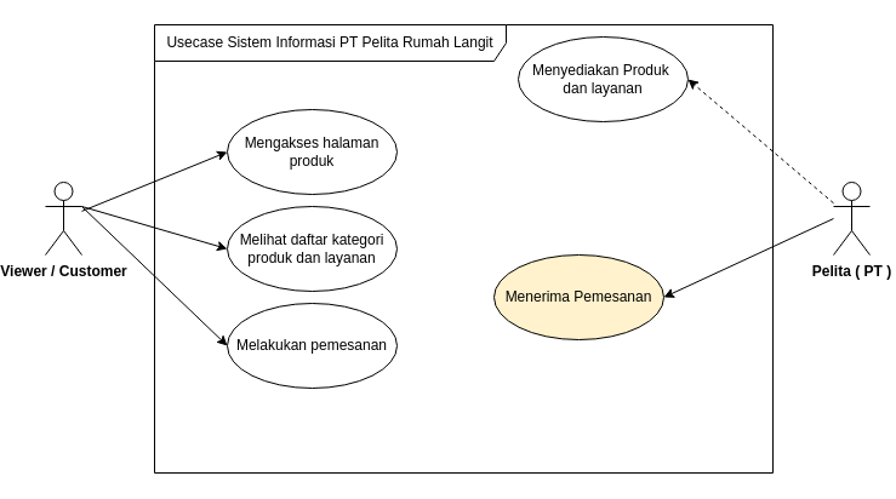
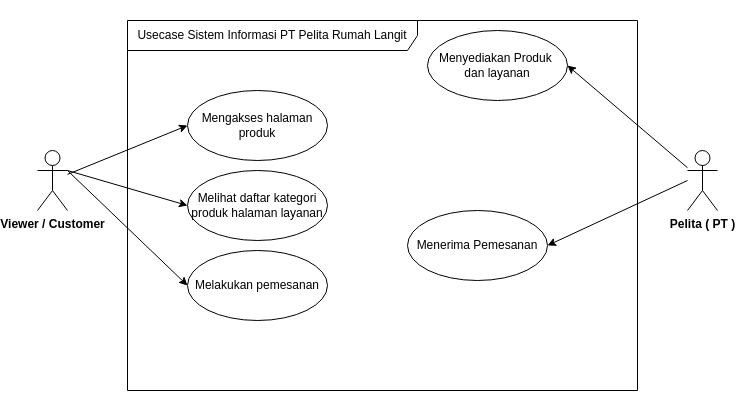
  <mxCell id="0" />
  <mxCell id="1" parent="0" />
  <mxCell id="2" value="&lt;b&gt;Viewer / Customer&lt;/b&gt;" style="shape=umlActor;verticalLabelPosition=bottom;verticalAlign=top;html=1;outlineConnect=0;" parent="1" vertex="1"><mxGeometry x="20" y="150" width="30" height="60" as="geometry" /></mxCell>
  <mxCell id="3" value="Usecase Sistem Informasi PT Pelita Rumah Langit" style="shape=umlFrame;whiteSpace=wrap;html=1;pointerEvents=0;width=290;height=30;" parent="1" vertex="1"><mxGeometry x="110" y="20" width="510" height="370" as="geometry" /></mxCell>
  <mxCell id="4" value="Mengakses halaman produk" style="ellipse;whiteSpace=wrap;html=1;" parent="1" vertex="1"><mxGeometry x="170" y="90" width="140" height="70" as="geometry" /></mxCell>
- <mxCell id="5" value="Melihat daftar kategori produk dan layanan" style="ellipse;whiteSpace=wrap;html=1;" parent="1" vertex="1"><mxGeometry x="170" y="170" width="140" height="70" as="geometry" /></mxCell>
+ <mxCell id="5" value="Melihat daftar kategori produk halaman layanan" style="ellipse;whiteSpace=wrap;html=1;" parent="1" vertex="1"><mxGeometry x="170" y="170" width="140" height="70" as="geometry" /></mxCell>
  <mxCell id="6" value="Melakukan pemesanan" style="ellipse;whiteSpace=wrap;html=1;" parent="1" vertex="1"><mxGeometry x="170" y="250" width="140" height="70" as="geometry" /></mxCell>
  <mxCell id="7" value="Menyediakan Produk&amp;nbsp;&lt;div&gt;dan layanan&lt;/div&gt;" style="ellipse;whiteSpace=wrap;html=1;" parent="1" vertex="1"><mxGeometry x="410" y="30" width="140" height="70" as="geometry" /></mxCell>
- <mxCell id="8" value="Menerima Pemesanan" style="ellipse;whiteSpace=wrap;html=1;fillColor=#fff2cc;" parent="1" vertex="1"><mxGeometry x="390" y="210" width="140" height="70" as="geometry" /></mxCell>
+ <mxCell id="8" value="Menerima Pemesanan" style="ellipse;whiteSpace=wrap;html=1;" parent="1" vertex="1"><mxGeometry x="390" y="210" width="140" height="70" as="geometry" /></mxCell>
  <mxCell id="9" value="&lt;b&gt;Pelita ( PT )&lt;/b&gt;" style="shape=umlActor;verticalLabelPosition=bottom;verticalAlign=top;html=1;outlineConnect=0;" parent="1" vertex="1"><mxGeometry x="670" y="150" width="30" height="60" as="geometry" /></mxCell>
  <mxCell id="10" value="" style="endArrow=classic;html=1;rounded=0;entryX=0;entryY=0.5;entryDx=0;entryDy=0;" edge="1" parent="1" source="2" target="4"><mxGeometry width="50" height="50" relative="1" as="geometry"><mxPoint x="290" y="260" as="sourcePoint" /><mxPoint x="340" y="210" as="targetPoint" /><Array as="points" /></mxGeometry></mxCell>
  <mxCell id="11" value="" style="endArrow=classic;html=1;rounded=0;entryX=0;entryY=0.5;entryDx=0;entryDy=0;" edge="1" parent="1" target="5"><mxGeometry width="50" height="50" relative="1" as="geometry"><mxPoint x="50" y="170" as="sourcePoint" /><mxPoint x="180" y="135" as="targetPoint" /><Array as="points" /></mxGeometry></mxCell>
  <mxCell id="12" value="" style="endArrow=classic;html=1;rounded=0;entryX=0;entryY=0.5;entryDx=0;entryDy=0;" edge="1" parent="1" target="6"><mxGeometry width="50" height="50" relative="1" as="geometry"><mxPoint x="50" y="170" as="sourcePoint" /><mxPoint x="180" y="215" as="targetPoint" /><Array as="points" /></mxGeometry></mxCell>
- <mxCell id="13" value="" style="endArrow=classic;html=1;rounded=0;entryX=1;entryY=0.5;entryDx=0;entryDy=0;dashed=1;" edge="1" parent="1" source="9" target="7"><mxGeometry width="50" height="50" relative="1" as="geometry"><mxPoint x="60" y="184" as="sourcePoint" /><mxPoint x="180" y="135" as="targetPoint" /><Array as="points" /></mxGeometry></mxCell>
+ <mxCell id="13" value="" style="endArrow=classic;html=1;rounded=0;entryX=1;entryY=0.5;entryDx=0;entryDy=0;" edge="1" parent="1" source="9" target="7"><mxGeometry width="50" height="50" relative="1" as="geometry"><mxPoint x="60" y="184" as="sourcePoint" /><mxPoint x="180" y="135" as="targetPoint" /><Array as="points" /></mxGeometry></mxCell>
  <mxCell id="14" value="" style="endArrow=classic;html=1;rounded=0;entryX=1;entryY=0.5;entryDx=0;entryDy=0;" edge="1" parent="1" target="8"><mxGeometry width="50" height="50" relative="1" as="geometry"><mxPoint x="670" y="180" as="sourcePoint" /><mxPoint x="540" y="165" as="targetPoint" /><Array as="points" /></mxGeometry></mxCell>
